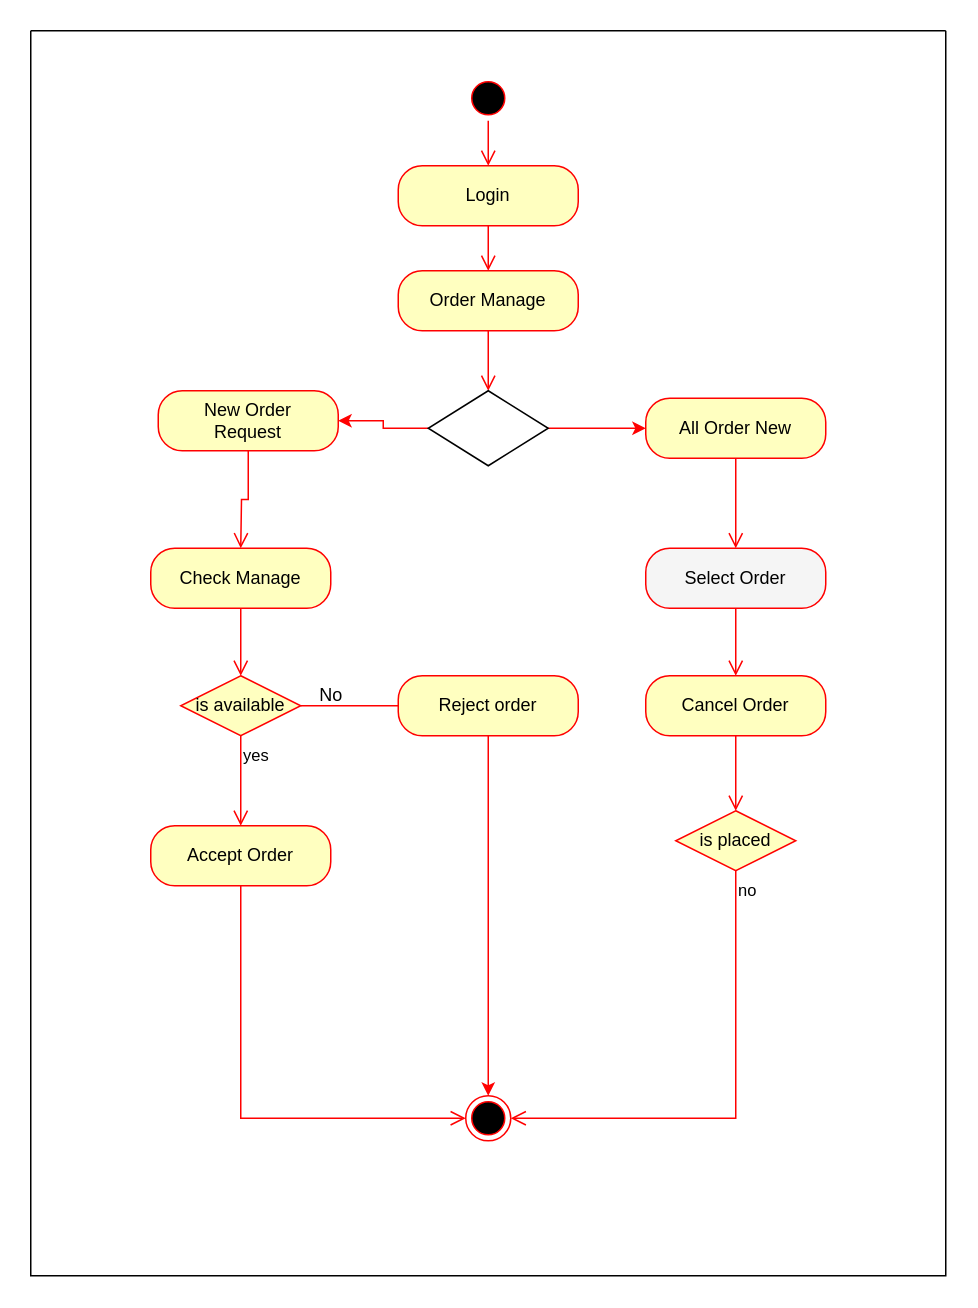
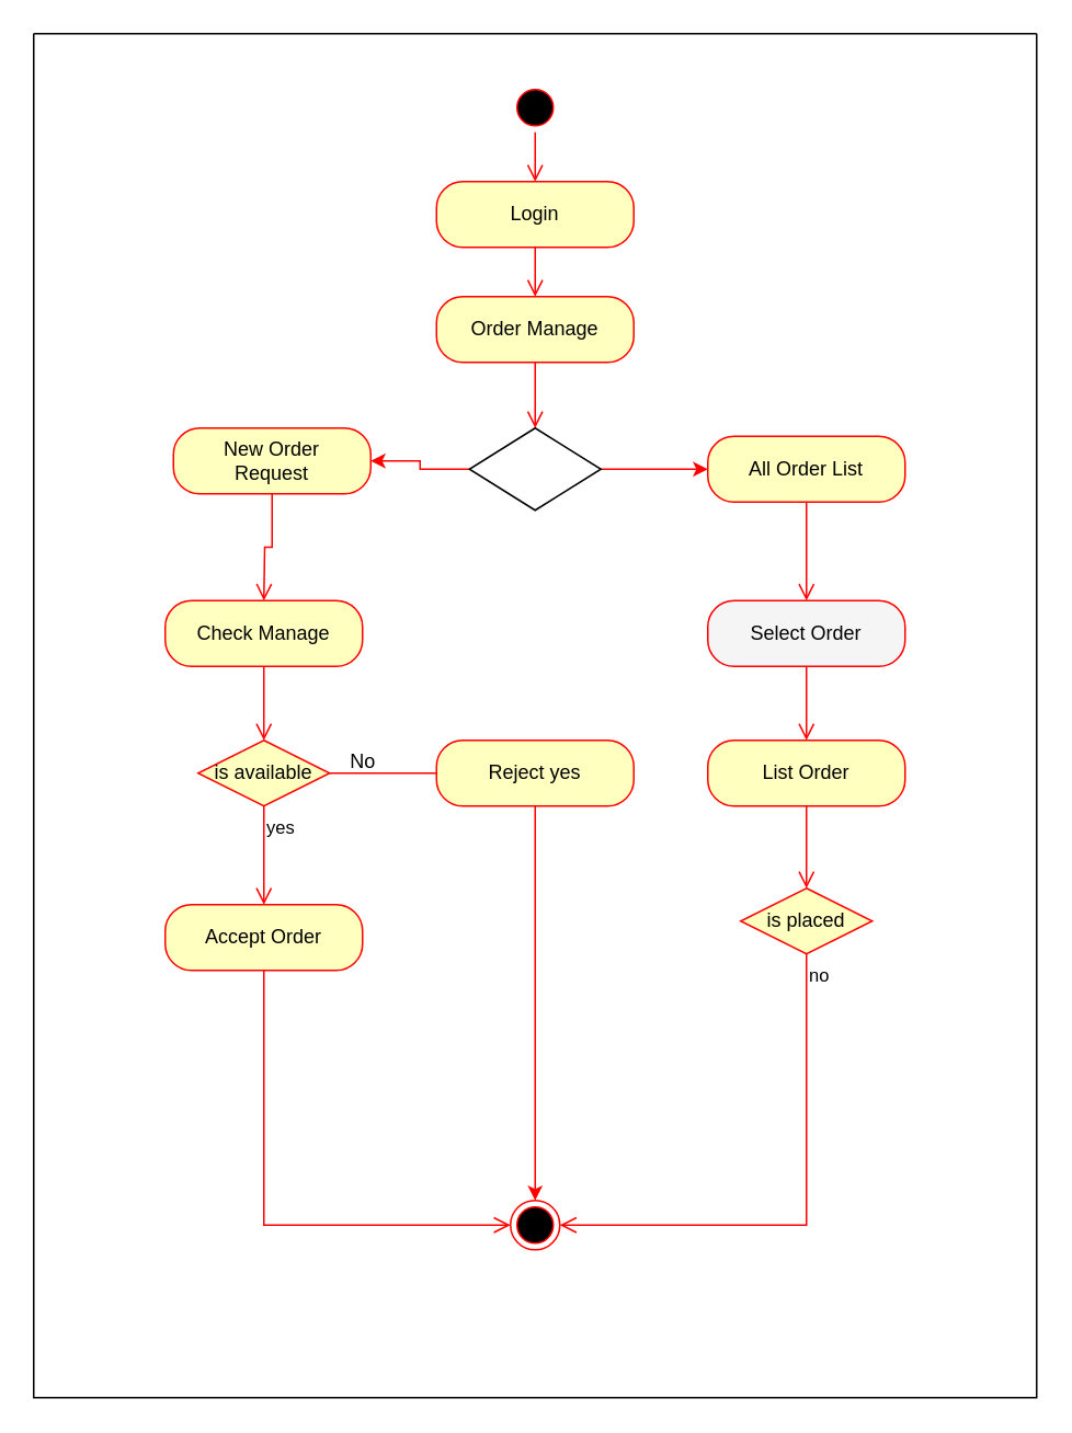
  <mxCell id="0" />
  <mxCell id="1" parent="0" />
  <mxCell id="2" value="" style="ellipse;html=1;shape=startState;fillColor=#000000;strokeColor=#ff0000;" parent="1" vertex="1"><mxGeometry x="310" y="50" width="30" height="30" as="geometry" /></mxCell>
  <mxCell id="3" value="" style="edgeStyle=orthogonalEdgeStyle;html=1;verticalAlign=bottom;endArrow=open;endSize=8;strokeColor=#FF0000;rounded=0;" parent="1" source="2" edge="1"><mxGeometry relative="1" as="geometry"><mxPoint x="325" y="110" as="targetPoint" /></mxGeometry></mxCell>
  <mxCell id="4" value="Login" style="rounded=1;whiteSpace=wrap;html=1;arcSize=40;fontColor=#000000;fillColor=#ffffc0;strokeColor=#ff0000;" parent="1" vertex="1"><mxGeometry x="265" y="110" width="120" height="40" as="geometry" /></mxCell>
  <mxCell id="5" value="" style="edgeStyle=orthogonalEdgeStyle;html=1;verticalAlign=bottom;endArrow=open;endSize=8;strokeColor=#FF0000;rounded=0;" parent="1" source="4" edge="1"><mxGeometry relative="1" as="geometry"><mxPoint x="325" y="180" as="targetPoint" /></mxGeometry></mxCell>
  <mxCell id="6" value="Order Manage" style="rounded=1;whiteSpace=wrap;html=1;arcSize=40;fontColor=#000000;fillColor=#ffffc0;strokeColor=#ff0000;" parent="1" vertex="1"><mxGeometry x="265" y="180" width="120" height="40" as="geometry" /></mxCell>
  <mxCell id="7" value="" style="edgeStyle=orthogonalEdgeStyle;html=1;verticalAlign=bottom;endArrow=open;endSize=8;strokeColor=#FF0000;rounded=0;" parent="1" source="6" edge="1"><mxGeometry relative="1" as="geometry"><mxPoint x="325" y="260" as="targetPoint" /></mxGeometry></mxCell>
  <mxCell id="8" value="" style="edgeStyle=orthogonalEdgeStyle;rounded=0;orthogonalLoop=1;jettySize=auto;html=1;strokeColor=#FF0000;" parent="1" source="10" target="11" edge="1"><mxGeometry relative="1" as="geometry" /></mxCell>
  <mxCell id="9" value="" style="edgeStyle=orthogonalEdgeStyle;rounded=0;orthogonalLoop=1;jettySize=auto;html=1;strokeColor=#FF0000;" parent="1" source="10" target="13" edge="1"><mxGeometry relative="1" as="geometry" /></mxCell>
  <mxCell id="10" value="" style="rhombus;whiteSpace=wrap;html=1;" parent="1" vertex="1"><mxGeometry x="285" y="260" width="80" height="50" as="geometry" /></mxCell>
  <mxCell id="11" value="New Order&lt;br&gt;Request" style="rounded=1;whiteSpace=wrap;html=1;arcSize=40;fontColor=#000000;fillColor=#ffffc0;strokeColor=#ff0000;" parent="1" vertex="1"><mxGeometry x="105" y="260" width="120" height="40" as="geometry" /></mxCell>
  <mxCell id="12" value="" style="edgeStyle=orthogonalEdgeStyle;html=1;verticalAlign=bottom;endArrow=open;endSize=8;strokeColor=#FF0000;rounded=0;" parent="1" source="11" edge="1"><mxGeometry relative="1" as="geometry"><mxPoint x="160" y="365" as="targetPoint" /></mxGeometry></mxCell>
- <mxCell id="13" value="All Order New" style="rounded=1;whiteSpace=wrap;html=1;arcSize=40;fontColor=#000000;fillColor=#ffffc0;strokeColor=#ff0000;" parent="1" vertex="1"><mxGeometry x="430" y="265" width="120" height="40" as="geometry" /></mxCell>
+ <mxCell id="13" value="All Order List" style="rounded=1;whiteSpace=wrap;html=1;arcSize=40;fontColor=#000000;fillColor=#ffffc0;strokeColor=#ff0000;" parent="1" vertex="1"><mxGeometry x="430" y="265" width="120" height="40" as="geometry" /></mxCell>
  <mxCell id="14" value="" style="edgeStyle=orthogonalEdgeStyle;html=1;verticalAlign=bottom;endArrow=open;endSize=8;strokeColor=#FF0000;rounded=0;" parent="1" source="13" edge="1"><mxGeometry relative="1" as="geometry"><mxPoint x="490" y="365" as="targetPoint" /></mxGeometry></mxCell>
  <mxCell id="15" value="Check Manage" style="rounded=1;whiteSpace=wrap;html=1;arcSize=40;fontColor=#000000;fillColor=#ffffc0;strokeColor=#ff0000;" parent="1" vertex="1"><mxGeometry x="100" y="365" width="120" height="40" as="geometry" /></mxCell>
  <mxCell id="16" value="" style="edgeStyle=orthogonalEdgeStyle;html=1;verticalAlign=bottom;endArrow=open;endSize=8;strokeColor=#FF0000;rounded=0;" parent="1" source="15" edge="1"><mxGeometry relative="1" as="geometry"><mxPoint x="160" y="450" as="targetPoint" /></mxGeometry></mxCell>
  <mxCell id="17" value="" style="edgeStyle=orthogonalEdgeStyle;rounded=0;orthogonalLoop=1;jettySize=auto;html=1;strokeColor=#FF0000;endArrow=none;" parent="1" source="18" target="31" edge="1"><mxGeometry relative="1" as="geometry" /></mxCell>
  <mxCell id="18" value="is available" style="rhombus;whiteSpace=wrap;html=1;fontColor=#000000;fillColor=#ffffc0;strokeColor=#ff0000;" parent="1" vertex="1"><mxGeometry x="120" y="450" width="80" height="40" as="geometry" /></mxCell>
  <mxCell id="19" value="yes" style="edgeStyle=orthogonalEdgeStyle;html=1;align=left;verticalAlign=top;endArrow=open;endSize=8;strokeColor=#FF0000;rounded=0;" parent="1" source="18" edge="1"><mxGeometry x="-1" relative="1" as="geometry"><mxPoint x="160" y="550" as="targetPoint" /></mxGeometry></mxCell>
  <mxCell id="20" value="Accept Order" style="rounded=1;whiteSpace=wrap;html=1;arcSize=40;fontColor=#000000;fillColor=#ffffc0;strokeColor=#ff0000;" parent="1" vertex="1"><mxGeometry x="100" y="550" width="120" height="40" as="geometry" /></mxCell>
  <mxCell id="21" value="" style="edgeStyle=orthogonalEdgeStyle;html=1;verticalAlign=bottom;endArrow=open;endSize=8;strokeColor=#FF0000;rounded=0;entryX=0;entryY=0.5;entryDx=0;entryDy=0;exitX=0.5;exitY=1;exitDx=0;exitDy=0;" parent="1" source="20" target="26" edge="1"><mxGeometry relative="1" as="geometry"><mxPoint x="160" y="650" as="targetPoint" /></mxGeometry></mxCell>
  <mxCell id="22" style="edgeStyle=orthogonalEdgeStyle;rounded=0;orthogonalLoop=1;jettySize=auto;html=1;entryX=0.5;entryY=0;entryDx=0;entryDy=0;strokeColor=#FF0000;" parent="1" source="31" target="26" edge="1"><mxGeometry relative="1" as="geometry" /></mxCell>
  <mxCell id="23" value="Select Order" style="rounded=1;whiteSpace=wrap;html=1;arcSize=40;fontColor=#000000;fillColor=#f5f5f5;strokeColor=#ff0000;" parent="1" vertex="1"><mxGeometry x="430" y="365" width="120" height="40" as="geometry" /></mxCell>
  <mxCell id="24" value="" style="edgeStyle=orthogonalEdgeStyle;html=1;verticalAlign=bottom;endArrow=open;endSize=8;strokeColor=#FF0000;rounded=0;" parent="1" source="23" edge="1"><mxGeometry relative="1" as="geometry"><mxPoint x="490" y="450" as="targetPoint" /></mxGeometry></mxCell>
  <mxCell id="25" value="" style="edgeStyle=orthogonalEdgeStyle;html=1;verticalAlign=bottom;endArrow=open;endSize=8;strokeColor=#FF0000;rounded=0;" parent="1" source="29" edge="1"><mxGeometry relative="1" as="geometry"><mxPoint x="490" y="540" as="targetPoint" /></mxGeometry></mxCell>
  <mxCell id="26" value="" style="ellipse;html=1;shape=endState;fillColor=#000000;strokeColor=#ff0000;" parent="1" vertex="1"><mxGeometry x="310" y="730" width="30" height="30" as="geometry" /></mxCell>
  <mxCell id="27" value="No" style="text;html=1;align=center;verticalAlign=middle;resizable=0;points=[];autosize=1;strokeColor=none;fillColor=none;" parent="1" vertex="1"><mxGeometry x="200" y="448" width="40" height="30" as="geometry" /></mxCell>
  <mxCell id="28" value="" style="swimlane;startSize=0;" parent="1" vertex="1"><mxGeometry x="20" y="20" width="610" height="830" as="geometry" /></mxCell>
- <mxCell id="29" value="Cancel Order" style="rounded=1;whiteSpace=wrap;html=1;arcSize=40;fontColor=#000000;fillColor=#ffffc0;strokeColor=#ff0000;" parent="28" vertex="1"><mxGeometry x="410" y="430" width="120" height="40" as="geometry" /></mxCell>
+ <mxCell id="29" value="List Order" style="rounded=1;whiteSpace=wrap;html=1;arcSize=40;fontColor=#000000;fillColor=#ffffc0;strokeColor=#ff0000;" parent="28" vertex="1"><mxGeometry x="410" y="430" width="120" height="40" as="geometry" /></mxCell>
  <mxCell id="30" value="is placed" style="rhombus;whiteSpace=wrap;html=1;fontColor=#000000;fillColor=#ffffc0;strokeColor=#ff0000;" parent="28" vertex="1"><mxGeometry x="430" y="520" width="80" height="40" as="geometry" /></mxCell>
- <mxCell id="31" value="Reject order" style="rounded=1;whiteSpace=wrap;html=1;arcSize=40;fontColor=#000000;fillColor=#ffffc0;strokeColor=#ff0000;" parent="28" vertex="1"><mxGeometry x="245" y="430" width="120" height="40" as="geometry" /></mxCell>
+ <mxCell id="31" value="Reject yes" style="rounded=1;whiteSpace=wrap;html=1;arcSize=40;fontColor=#000000;fillColor=#ffffc0;strokeColor=#ff0000;" parent="28" vertex="1"><mxGeometry x="245" y="430" width="120" height="40" as="geometry" /></mxCell>
  <mxCell id="32" value="no" style="edgeStyle=orthogonalEdgeStyle;html=1;align=left;verticalAlign=top;endArrow=open;endSize=8;strokeColor=#ff0000;rounded=0;entryX=1;entryY=0.5;entryDx=0;entryDy=0;exitX=0.5;exitY=1;exitDx=0;exitDy=0;" parent="1" source="30" target="26" edge="1"><mxGeometry x="-1" relative="1" as="geometry"><mxPoint x="490" y="640" as="targetPoint" /></mxGeometry></mxCell>
